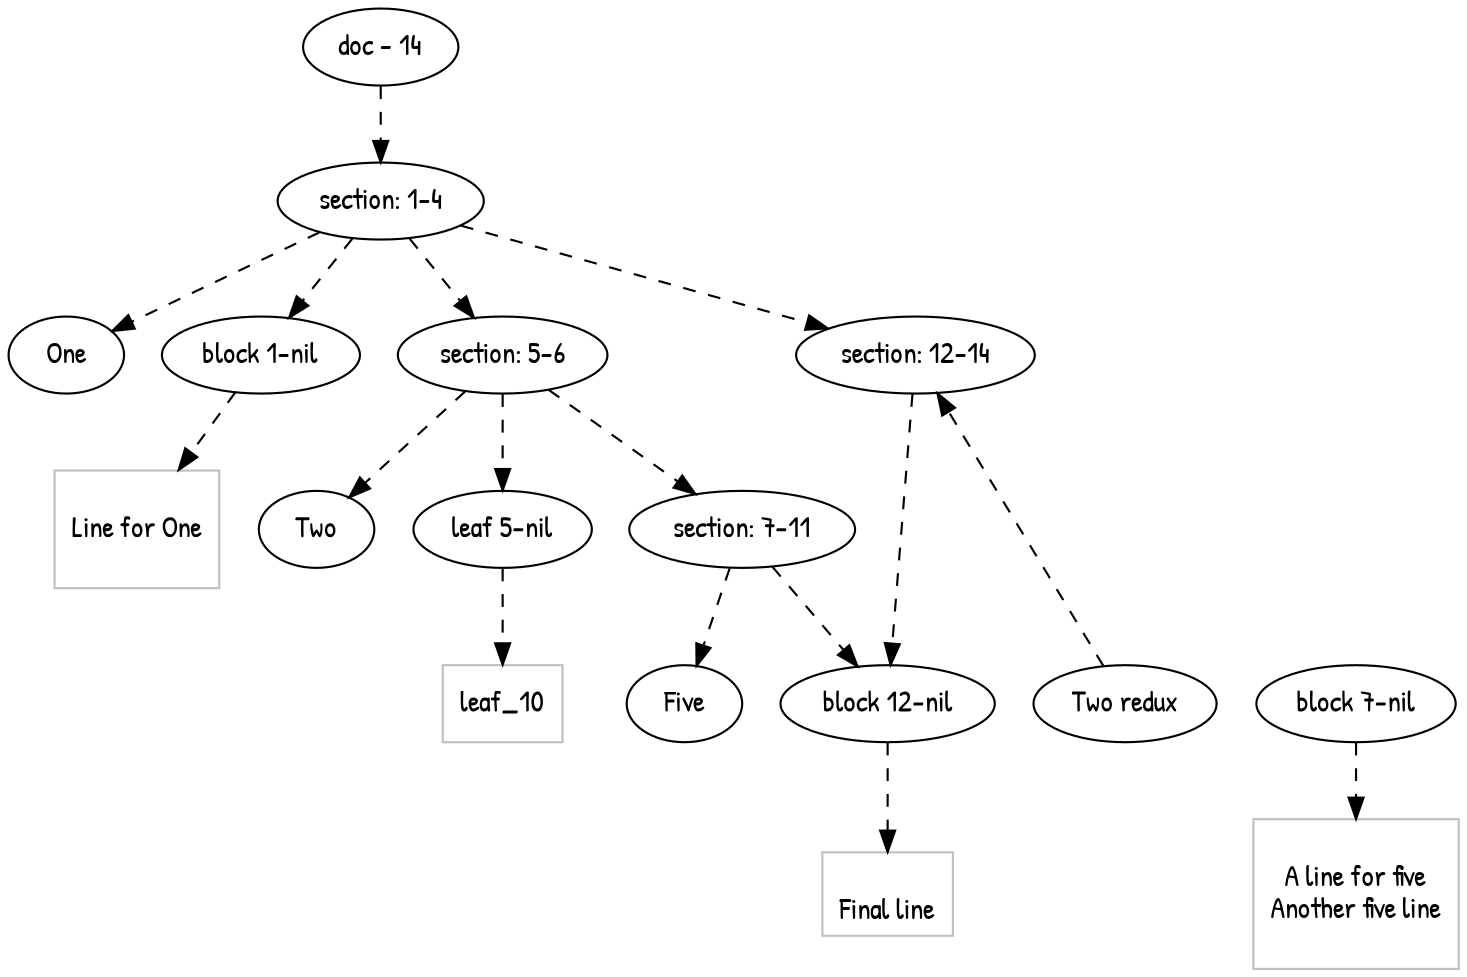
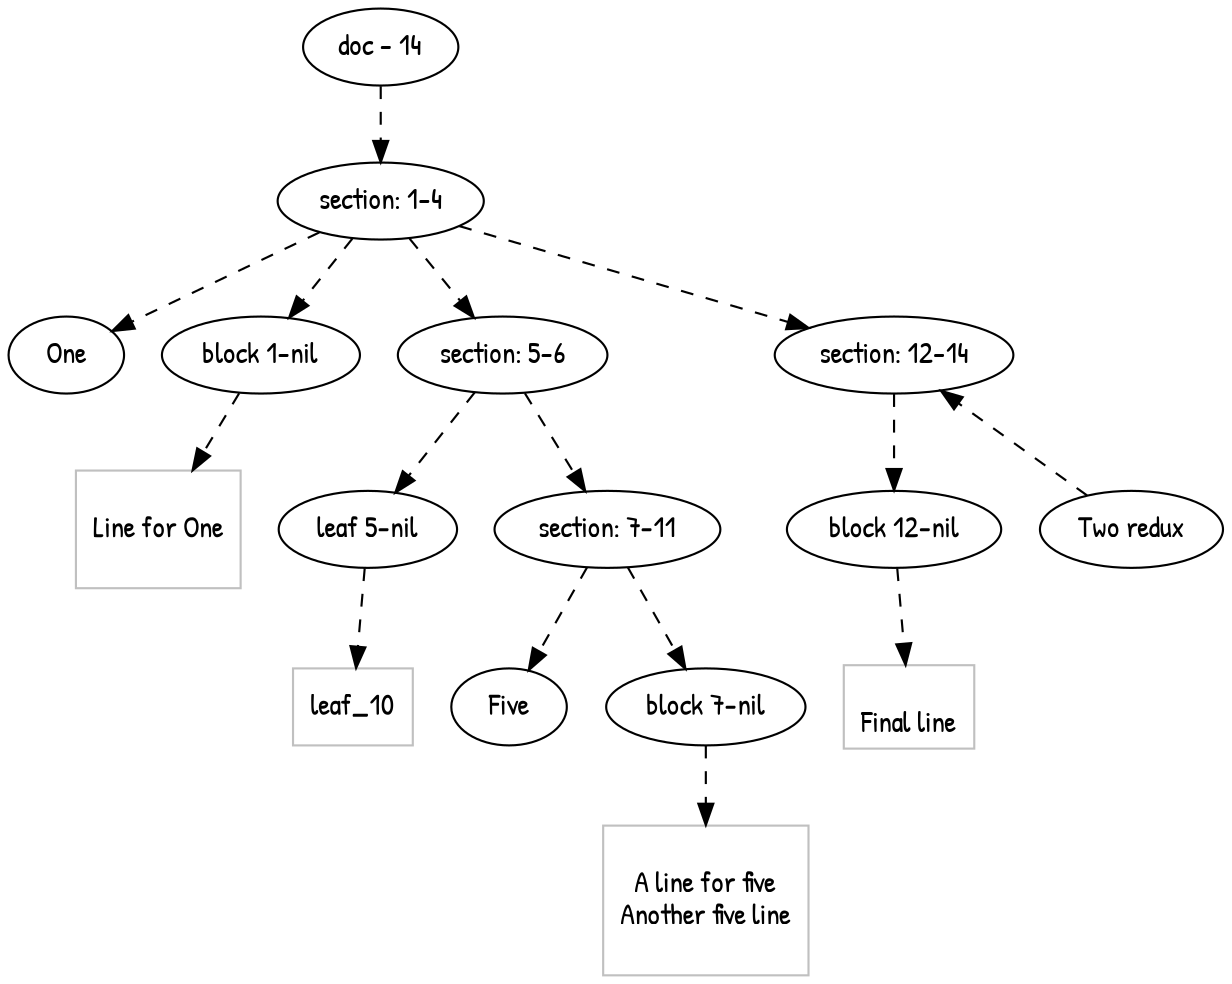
  digraph {
    fontname="Patrick Hand"
    node [fontname="Patrick Hand"]
    edge [fontname="Patrick Hand" style=dashed]
    n1 [label="section: 1-4"]
    n2 [label=One]
    n3 [label="block 1-nil"]
    n4 [label="section: 5-6"]
    n5 [label="section: 12-14"]
-   n6 [label=Two]
    n7 [label="leaf 5-nil"]
    n8 [label="section: 7-11"]
    n9 [label=Five]
    n10 [label="block 7-nil"]
    n11 [label="Two redux"]
    n12 [label="block 12-nil"]
    n13 [color=Gray label="\nLine for One\n\n" shape=rectangle]
    leaf_10 [color=Gray shape=rectangle]
    n15 [color=Gray label="\nA line for five\nAnother five line\n\n" shape=rectangle]
    n16 [color=Gray label="\nFinal line\n" shape=rectangle]
    n17 [label="doc - 14"]
    subgraph sub_1 {
      rank=same
      n1
    }
    subgraph sub_2 {
      rank=same
      n2
      n3
      n4
      n5
    }
    subgraph sub_3 {
      rank=same
-     n6
      n7
      n8
    }
    subgraph sub_4 {
      rank=same
      n9
      n10
    }
    subgraph sub_5 {
      rank=same
      n11
      n12
    }
    n1 -> n2
    n1 -> n3
    n1 -> n4
    n1 -> n5
    n3 -> n13
-   n4 -> n6
    n4 -> n7
    n4 -> n8
    n5 -> n12
    n7 -> leaf_10
    n8 -> n9
-   n8 -> n12
+   n8 -> n10
    n10 -> n15
    n11 -> n5
    n12 -> n16
    n17 -> n1
  }
